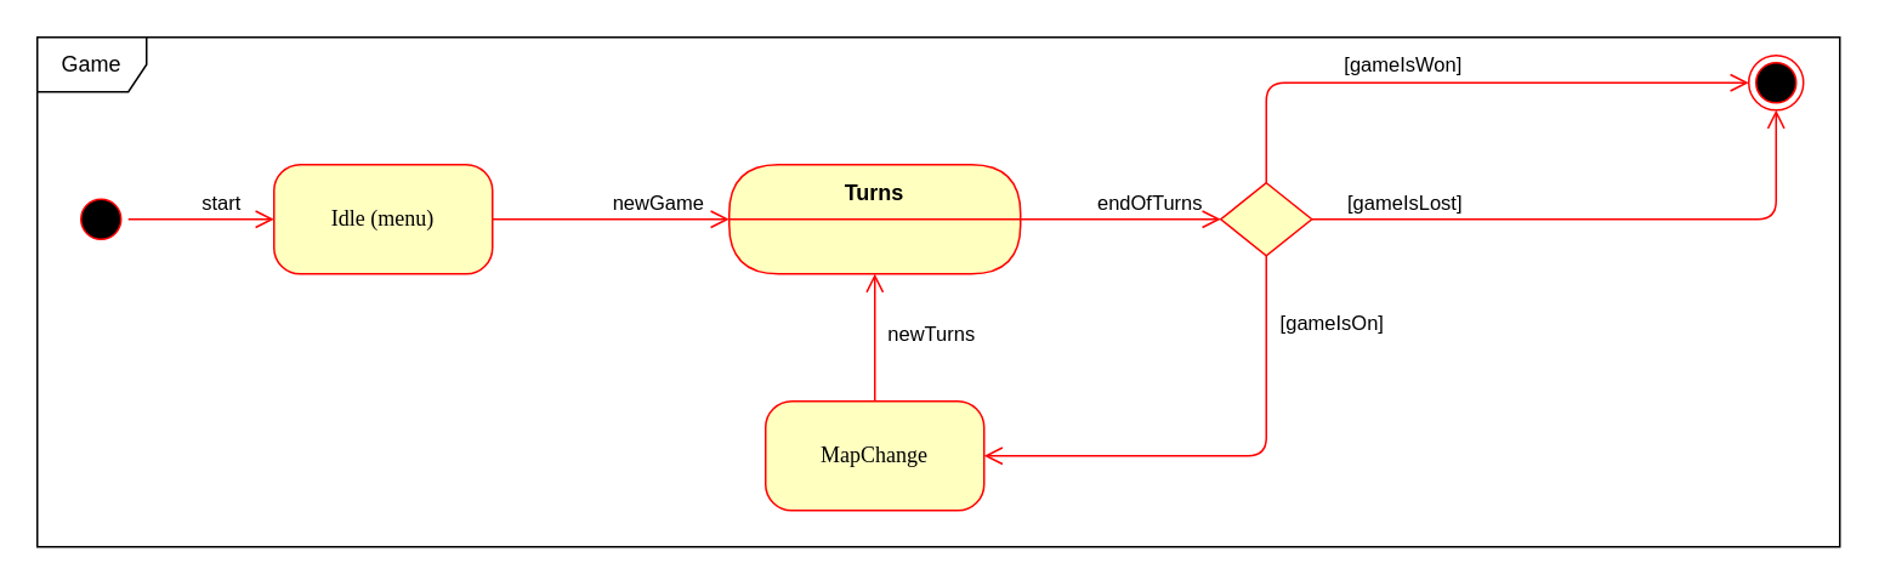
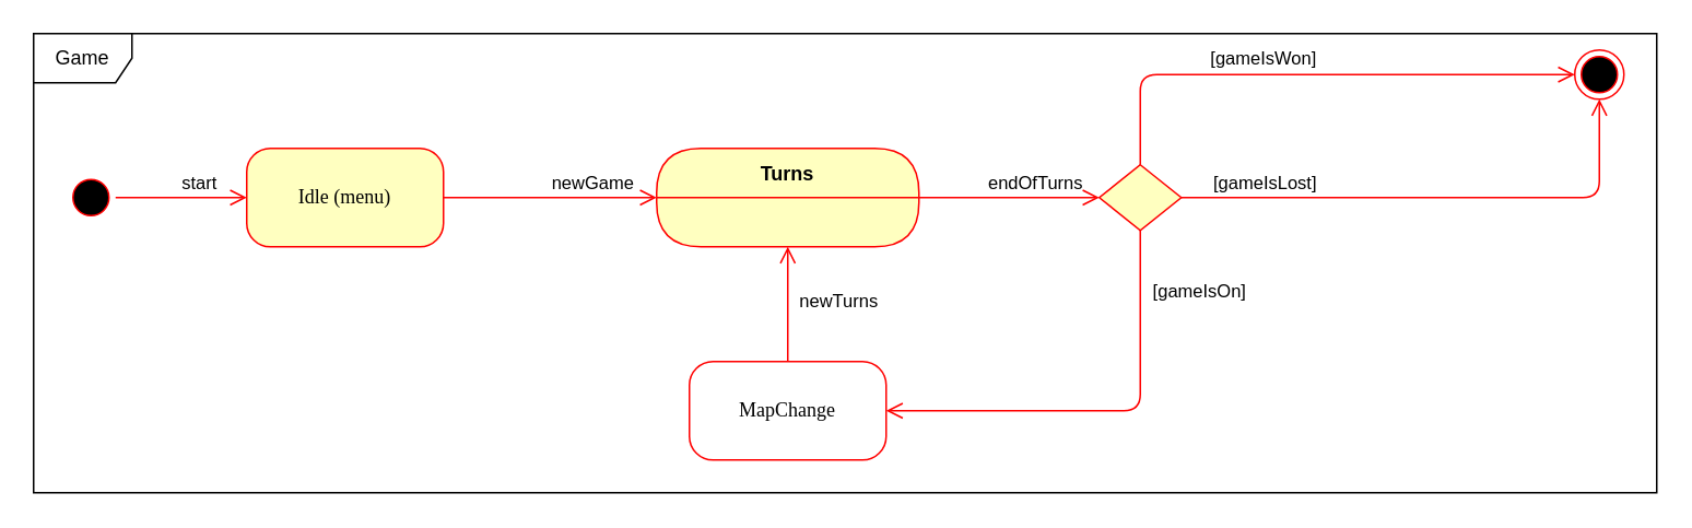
  <mxCell id="0" />
  <mxCell id="1" parent="0" />
  <mxCell id="2" value="" style="ellipse;html=1;shape=startState;fillColor=#000000;strokeColor=#ff0000;rounded=1;shadow=0;comic=0;labelBackgroundColor=none;fontFamily=Verdana;fontSize=12;fontColor=#000000;align=center;direction=south;" parent="1" vertex="1"><mxGeometry x="40" y="105" width="30" height="30" as="geometry" /></mxCell>
  <mxCell id="3" value="Idle (menu)" style="rounded=1;whiteSpace=wrap;html=1;arcSize=24;fillColor=#ffffc0;strokeColor=#ff0000;shadow=0;comic=0;labelBackgroundColor=none;fontFamily=Verdana;fontSize=12;fontColor=#000000;align=center;" parent="1" vertex="1"><mxGeometry x="150" y="90" width="120" height="60" as="geometry" /></mxCell>
  <mxCell id="4" style="edgeStyle=orthogonalEdgeStyle;html=1;labelBackgroundColor=none;endArrow=open;endSize=8;strokeColor=#ff0000;fontFamily=Verdana;fontSize=12;align=left;" parent="1" source="2" target="3" edge="1"><mxGeometry relative="1" as="geometry" /></mxCell>
  <mxCell id="5" value="start" style="edgeLabel;html=1;align=center;verticalAlign=middle;resizable=0;points=[];" vertex="1" connectable="0" parent="4"><mxGeometry x="0.125" y="2" relative="1" as="geometry"><mxPoint x="5" y="-8" as="offset" /></mxGeometry></mxCell>
  <mxCell id="6" value="Turns" style="swimlane;fontStyle=1;align=center;verticalAlign=middle;childLayout=stackLayout;horizontal=1;startSize=30;horizontalStack=0;resizeParent=0;resizeLast=1;container=0;fontColor=#000000;collapsible=0;rounded=1;arcSize=30;strokeColor=#ff0000;fillColor=#ffffc0;swimlaneFillColor=#ffffc0;dropTarget=0;" vertex="1" parent="1"><mxGeometry x="400" y="90" width="160" height="60" as="geometry" /></mxCell>
  <mxCell id="7" value="" style="rhombus;whiteSpace=wrap;html=1;fontColor=#000000;fillColor=#ffffc0;strokeColor=#ff0000;" vertex="1" parent="1"><mxGeometry x="670" y="100" width="50" height="40" as="geometry" /></mxCell>
  <mxCell id="8" value="Game" style="shape=umlFrame;whiteSpace=wrap;html=1;pointerEvents=0;" vertex="1" parent="1"><mxGeometry x="20" y="20" width="990" height="280" as="geometry" /></mxCell>
- <mxCell id="9" value="MapChange" style="rounded=1;whiteSpace=wrap;html=1;arcSize=24;fillColor=#ffffc0;strokeColor=#ff0000;shadow=0;comic=0;labelBackgroundColor=none;fontFamily=Verdana;fontSize=12;fontColor=#000000;align=center;" vertex="1" parent="1"><mxGeometry x="420" y="220" width="120" height="60" as="geometry" /></mxCell>
+ <mxCell id="9" value="MapChange" style="rounded=1;whiteSpace=wrap;html=1;arcSize=24;fillColor=#ffffff;strokeColor=#ff0000;shadow=0;comic=0;labelBackgroundColor=none;fontFamily=Verdana;fontSize=12;fontColor=#000000;align=center;" vertex="1" parent="1"><mxGeometry x="420" y="220" width="120" height="60" as="geometry" /></mxCell>
  <mxCell id="10" value="" style="ellipse;html=1;shape=endState;fillColor=#000000;strokeColor=#ff0000;" vertex="1" parent="1"><mxGeometry x="960" y="30" width="30" height="30" as="geometry" /></mxCell>
  <mxCell id="11" style="edgeStyle=orthogonalEdgeStyle;html=1;labelBackgroundColor=none;endArrow=open;endSize=8;strokeColor=#ff0000;fontFamily=Verdana;fontSize=12;align=left;exitX=1;exitY=0.5;exitDx=0;exitDy=0;" edge="1" parent="1" source="3" target="6"><mxGeometry relative="1" as="geometry"><mxPoint x="80" y="130" as="sourcePoint" /><mxPoint x="160" y="130" as="targetPoint" /></mxGeometry></mxCell>
  <mxCell id="12" value="newGame" style="edgeLabel;html=1;align=center;verticalAlign=middle;resizable=0;points=[];" vertex="1" connectable="0" parent="11"><mxGeometry x="0.38" y="1" relative="1" as="geometry"><mxPoint y="-9" as="offset" /></mxGeometry></mxCell>
  <mxCell id="13" style="edgeStyle=orthogonalEdgeStyle;html=1;labelBackgroundColor=none;endArrow=open;endSize=8;strokeColor=#ff0000;fontFamily=Verdana;fontSize=12;align=left;exitX=1;exitY=0.5;exitDx=0;exitDy=0;entryX=0;entryY=0.5;entryDx=0;entryDy=0;" edge="1" parent="1" source="6" target="7"><mxGeometry relative="1" as="geometry"><mxPoint x="280" y="130" as="sourcePoint" /><mxPoint x="410" y="130" as="targetPoint" /></mxGeometry></mxCell>
  <mxCell id="14" value="endOfTurns" style="edgeLabel;html=1;align=center;verticalAlign=middle;resizable=0;points=[];" vertex="1" connectable="0" parent="13"><mxGeometry x="0.127" relative="1" as="geometry"><mxPoint x="8" y="-10" as="offset" /></mxGeometry></mxCell>
  <mxCell id="15" style="edgeStyle=orthogonalEdgeStyle;html=1;labelBackgroundColor=none;endArrow=open;endSize=8;strokeColor=#ff0000;fontFamily=Verdana;fontSize=12;align=left;exitX=1;exitY=0.5;exitDx=0;exitDy=0;entryX=0.5;entryY=1;entryDx=0;entryDy=0;" edge="1" parent="1" source="7" target="10"><mxGeometry relative="1" as="geometry"><mxPoint x="570" y="130" as="sourcePoint" /><mxPoint x="680" y="130" as="targetPoint" /><Array as="points"><mxPoint x="975" y="120" /></Array></mxGeometry></mxCell>
  <mxCell id="16" value="[gameIsLost]" style="edgeLabel;html=1;align=center;verticalAlign=middle;resizable=0;points=[];" vertex="1" connectable="0" parent="15"><mxGeometry x="-0.721" y="1" relative="1" as="geometry"><mxPoint x="6" y="-9" as="offset" /></mxGeometry></mxCell>
  <mxCell id="17" style="edgeStyle=orthogonalEdgeStyle;html=1;labelBackgroundColor=none;endArrow=open;endSize=8;strokeColor=#ff0000;fontFamily=Verdana;fontSize=12;align=left;exitX=0.5;exitY=0;exitDx=0;exitDy=0;entryX=0;entryY=0.5;entryDx=0;entryDy=0;" edge="1" parent="1" source="7" target="10"><mxGeometry relative="1" as="geometry"><mxPoint x="570" y="130" as="sourcePoint" /><mxPoint x="680" y="130" as="targetPoint" /></mxGeometry></mxCell>
  <mxCell id="18" value="[gameIsWon]" style="edgeLabel;html=1;align=center;verticalAlign=middle;resizable=0;points=[];" vertex="1" connectable="0" parent="17"><mxGeometry x="-0.171" y="1" relative="1" as="geometry"><mxPoint x="-4" y="-10" as="offset" /></mxGeometry></mxCell>
  <mxCell id="19" style="edgeStyle=orthogonalEdgeStyle;html=1;labelBackgroundColor=none;endArrow=open;endSize=8;strokeColor=#ff0000;fontFamily=Verdana;fontSize=12;align=left;exitX=0.5;exitY=1;exitDx=0;exitDy=0;entryX=1;entryY=0.5;entryDx=0;entryDy=0;" edge="1" parent="1" source="7" target="9"><mxGeometry relative="1" as="geometry"><mxPoint x="570" y="130" as="sourcePoint" /><mxPoint x="680" y="130" as="targetPoint" /></mxGeometry></mxCell>
  <mxCell id="20" value="[gameIsOn]" style="edgeLabel;html=1;align=center;verticalAlign=middle;resizable=0;points=[];" vertex="1" connectable="0" parent="19"><mxGeometry x="-0.731" y="1" relative="1" as="geometry"><mxPoint x="34" as="offset" /></mxGeometry></mxCell>
  <mxCell id="21" style="edgeStyle=orthogonalEdgeStyle;html=1;labelBackgroundColor=none;endArrow=open;endSize=8;strokeColor=#ff0000;fontFamily=Verdana;fontSize=12;align=left;exitX=0.5;exitY=0;exitDx=0;exitDy=0;entryX=0.5;entryY=1;entryDx=0;entryDy=0;" edge="1" parent="1" source="9" target="6"><mxGeometry relative="1" as="geometry"><mxPoint x="570" y="130" as="sourcePoint" /><mxPoint x="680" y="130" as="targetPoint" /></mxGeometry></mxCell>
  <mxCell id="22" value="newTurns" style="edgeLabel;html=1;align=center;verticalAlign=middle;resizable=0;points=[];" vertex="1" connectable="0" parent="21"><mxGeometry x="0.076" relative="1" as="geometry"><mxPoint x="30" as="offset" /></mxGeometry></mxCell>
